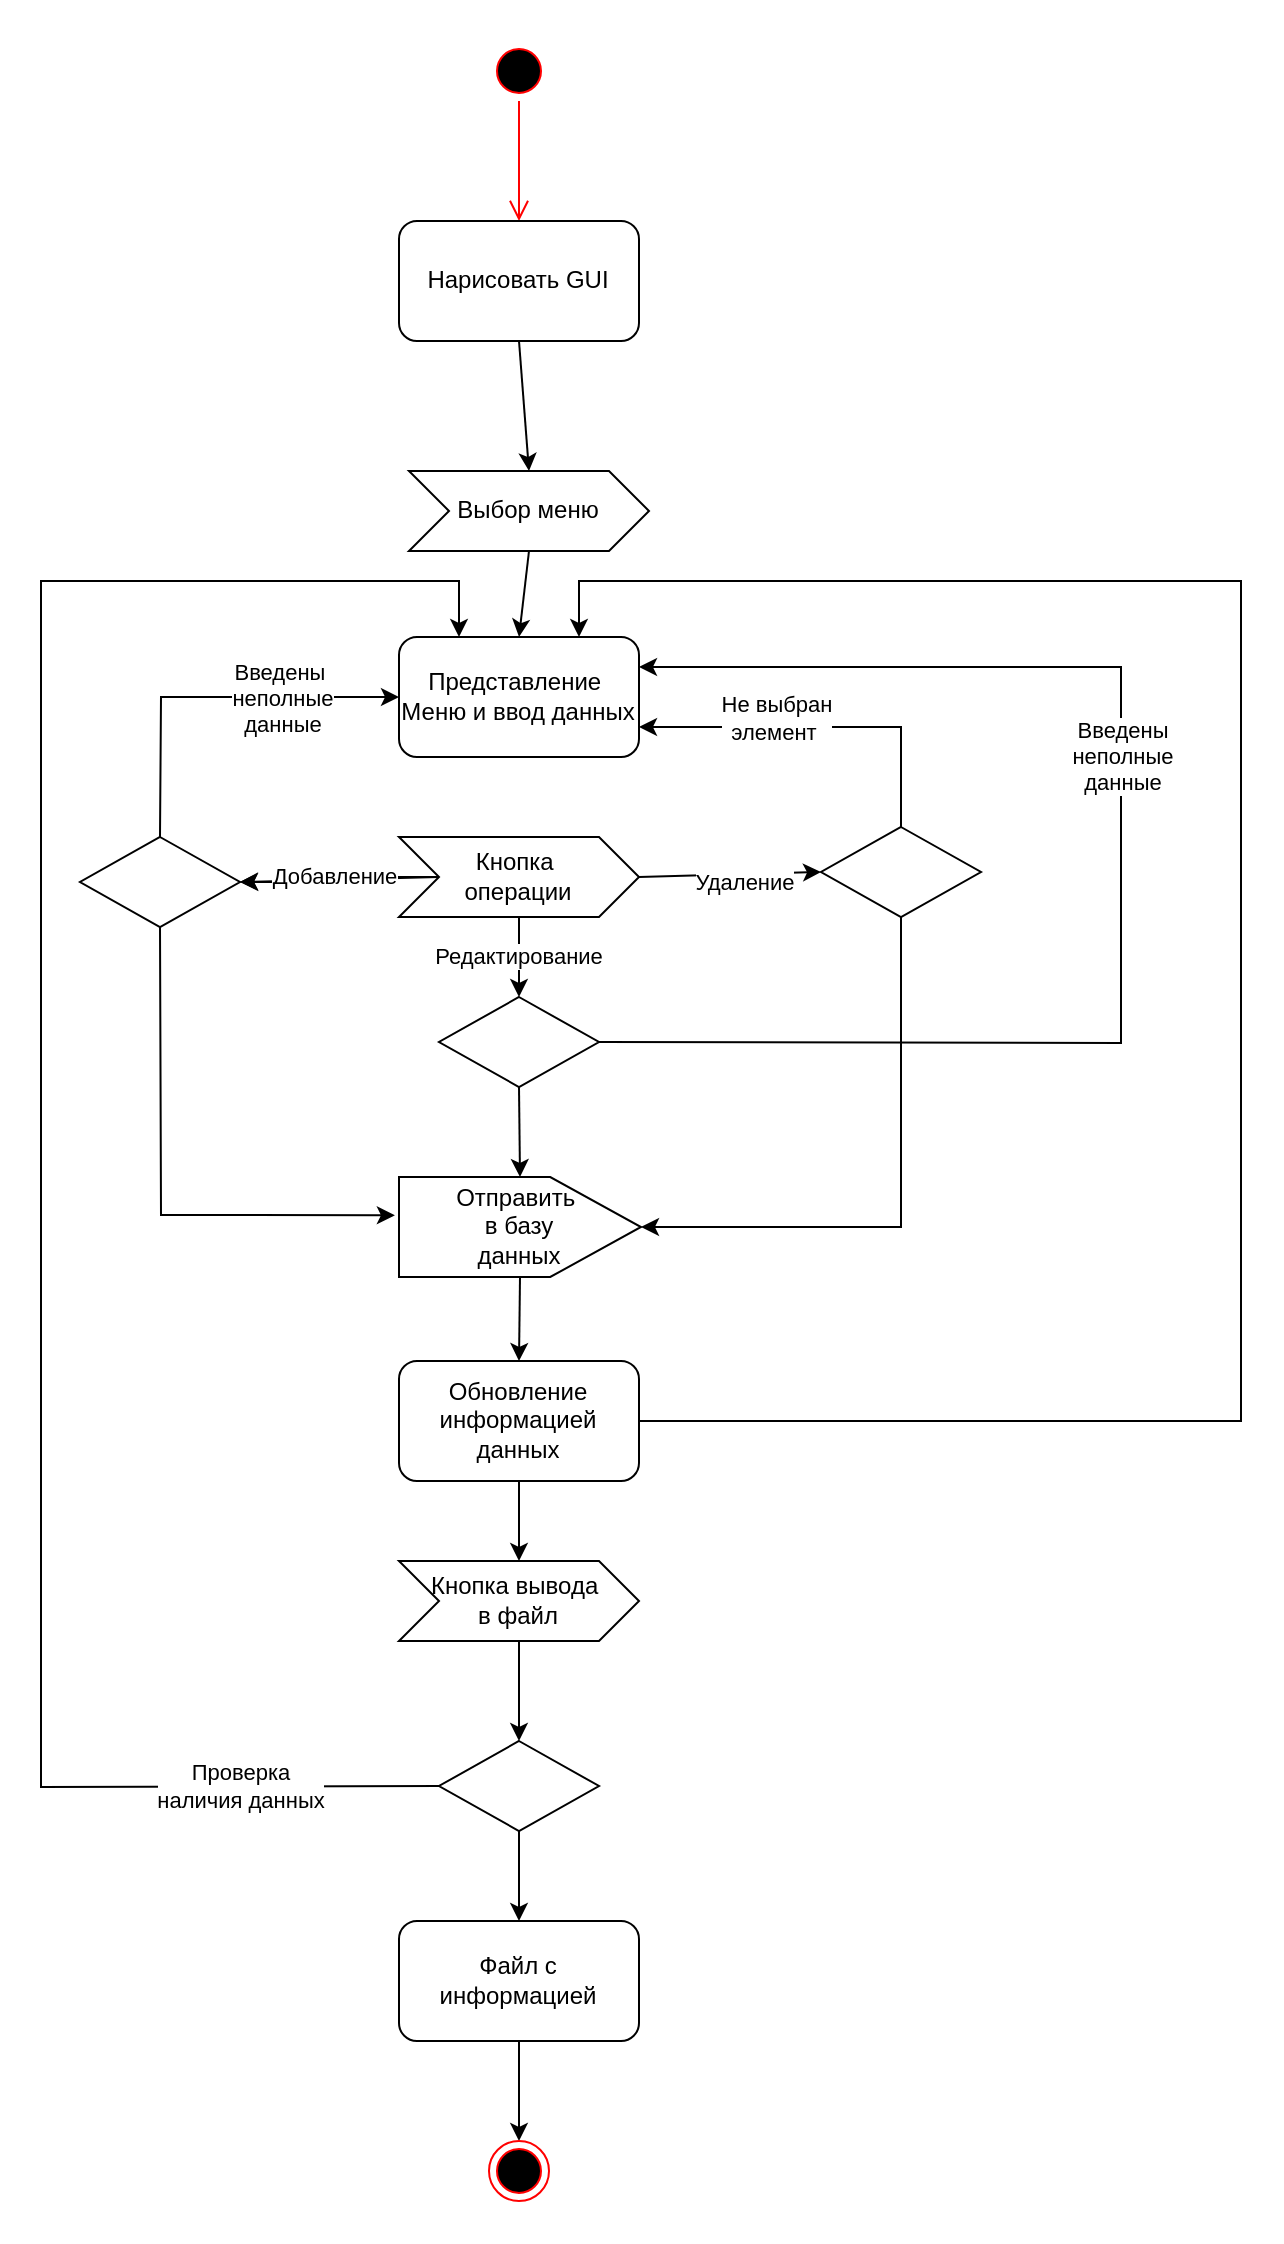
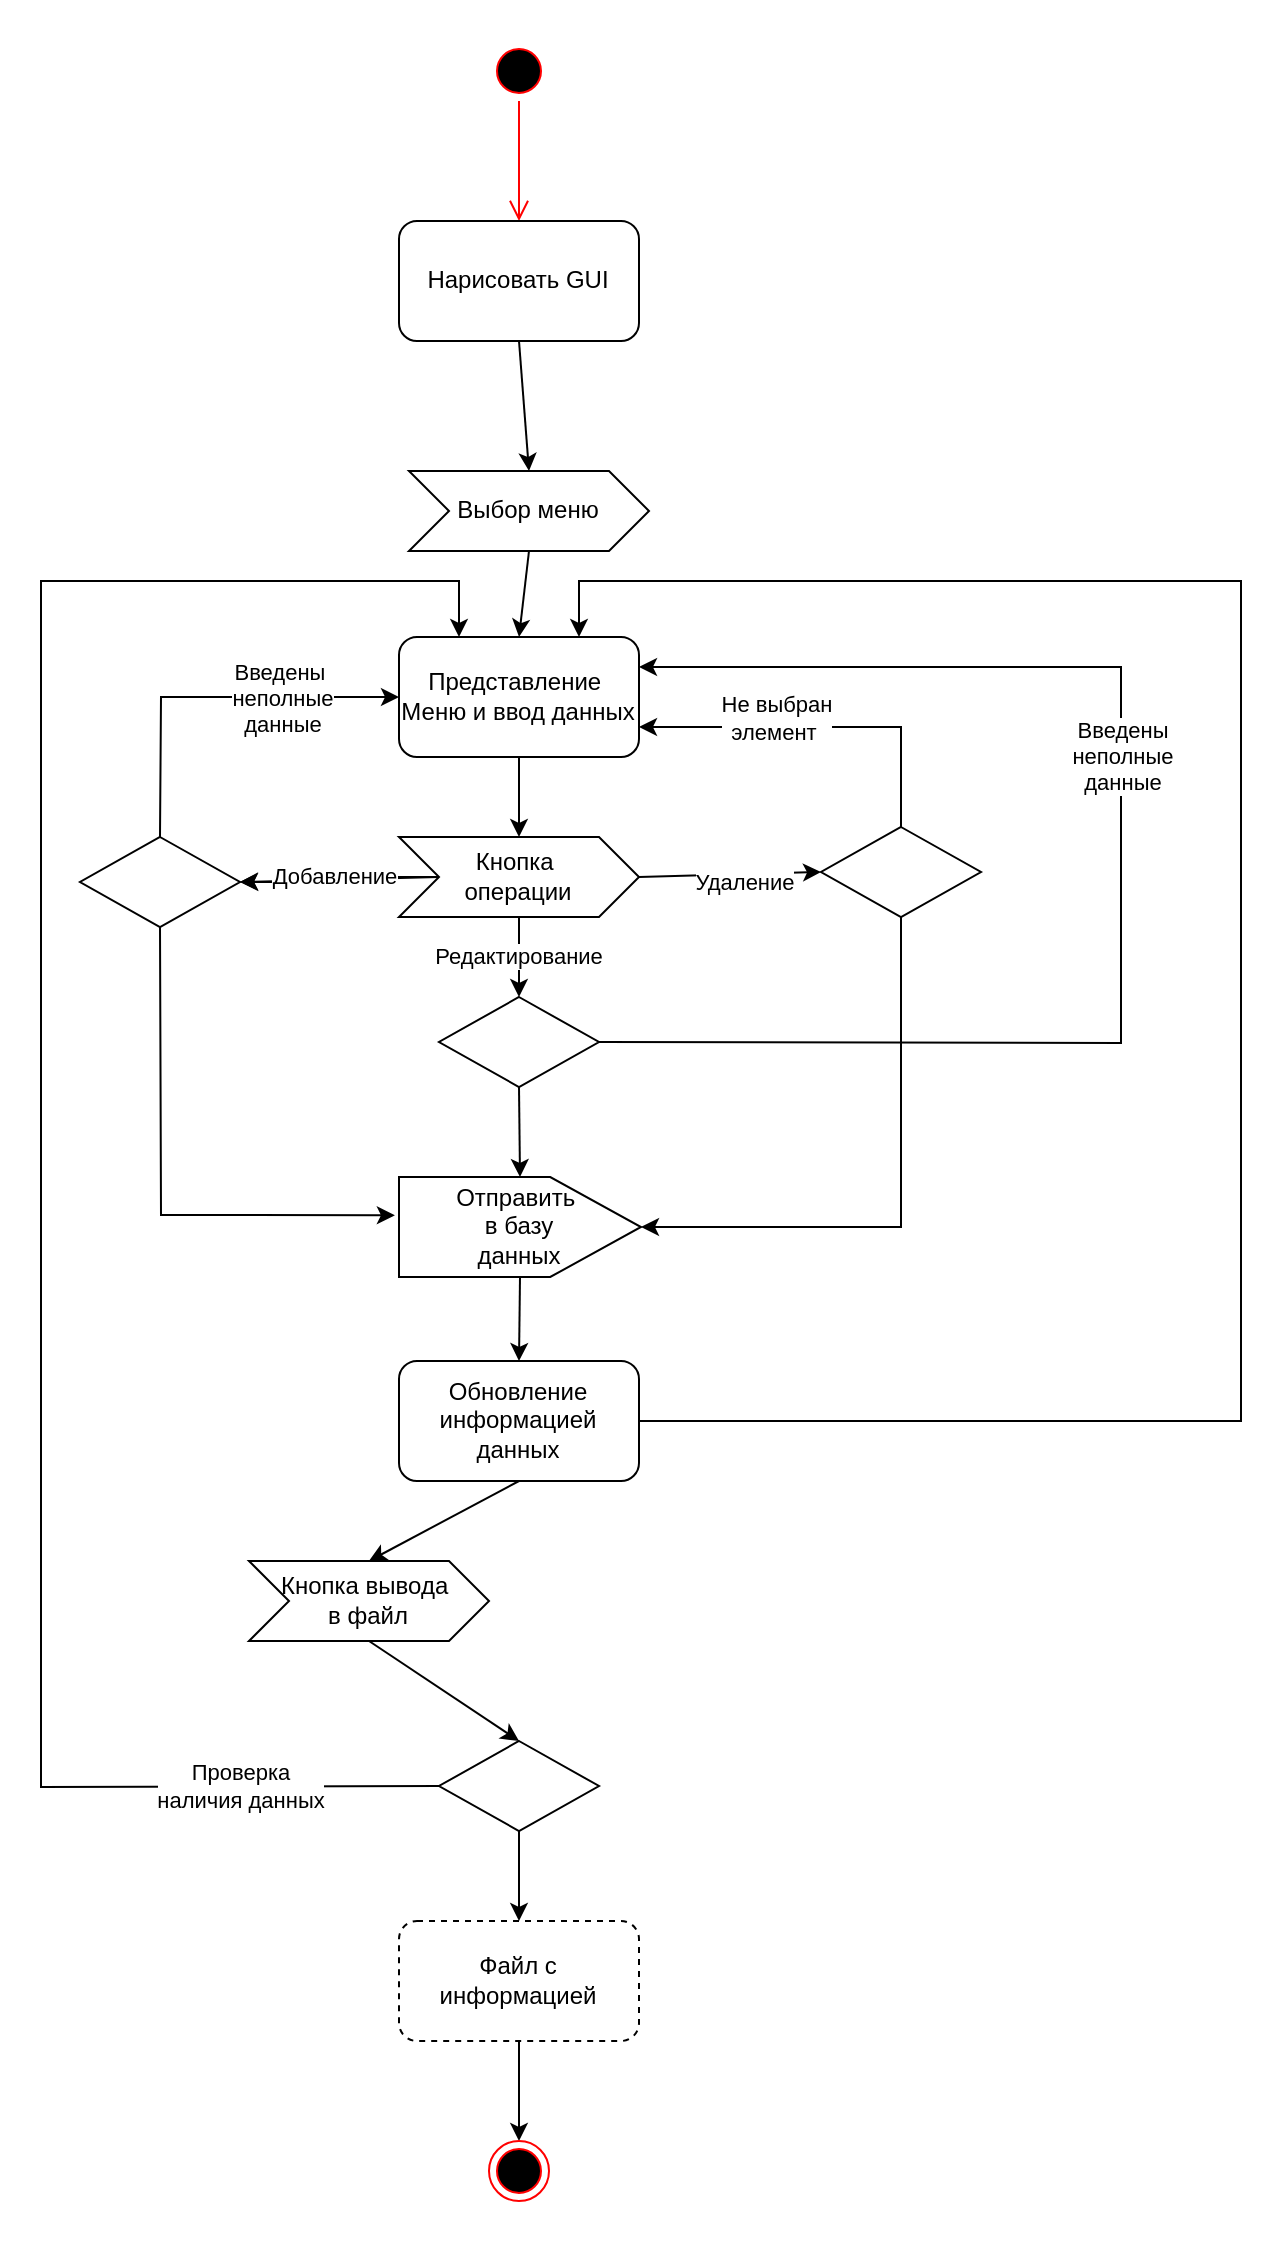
  <mxCell id="0" />
  <mxCell id="1" parent="0" />
  <mxCell id="2" value="" style="ellipse;html=1;shape=startState;fillColor=#000000;strokeColor=#ff0000;" vertex="1" parent="1"><mxGeometry x="244" y="20" width="30" height="30" as="geometry" /></mxCell>
  <mxCell id="3" value="" style="edgeStyle=orthogonalEdgeStyle;html=1;verticalAlign=bottom;endArrow=open;endSize=8;strokeColor=#ff0000;rounded=0;" edge="1" source="2" parent="1"><mxGeometry relative="1" as="geometry"><mxPoint x="259" y="110" as="targetPoint" /></mxGeometry></mxCell>
  <mxCell id="4" value="&lt;span&gt;Нарисовать GUI&lt;/span&gt;" style="rounded=1;whiteSpace=wrap;html=1;" vertex="1" parent="1"><mxGeometry x="199" y="110" width="120" height="60" as="geometry" /></mxCell>
  <mxCell id="5" value="Выбор меню" style="shape=step;perimeter=stepPerimeter;whiteSpace=wrap;html=1;fixedSize=1;" vertex="1" parent="1"><mxGeometry x="204" y="235" width="120" height="40" as="geometry" /></mxCell>
  <mxCell id="6" value="" style="endArrow=classic;html=1;rounded=0;exitX=0.5;exitY=1;exitDx=0;exitDy=0;entryX=0.5;entryY=0;entryDx=0;entryDy=0;" edge="1" parent="1" source="4" target="5"><mxGeometry width="50" height="50" relative="1" as="geometry"><mxPoint x="400" y="270" as="sourcePoint" /><mxPoint x="450" y="220" as="targetPoint" /></mxGeometry></mxCell>
  <mxCell id="7" value="" style="endArrow=classic;html=1;rounded=0;exitX=0.5;exitY=1;exitDx=0;exitDy=0;entryX=0.5;entryY=0;entryDx=0;entryDy=0;" edge="1" parent="1" source="5" target="8"><mxGeometry width="50" height="50" relative="1" as="geometry"><mxPoint x="350" y="330" as="sourcePoint" /><mxPoint x="259" y="310" as="targetPoint" /></mxGeometry></mxCell>
  <mxCell id="8" value="Представление&amp;nbsp;&lt;br&gt;Меню и ввод данных" style="rounded=1;whiteSpace=wrap;html=1;" vertex="1" parent="1"><mxGeometry x="199" y="318" width="120" height="60" as="geometry" /></mxCell>
  <mxCell id="9" value="" style="edgeStyle=orthogonalEdgeStyle;rounded=0;orthogonalLoop=1;jettySize=auto;html=1;startArrow=none;startFill=0;endArrow=classic;endFill=1;" edge="1" parent="1" source="10" target="11"><mxGeometry relative="1" as="geometry" /></mxCell>
  <mxCell id="10" value="Кнопка&amp;nbsp;&lt;br&gt;операции" style="shape=step;perimeter=stepPerimeter;whiteSpace=wrap;html=1;fixedSize=1;" vertex="1" parent="1"><mxGeometry x="199" y="418" width="120" height="40" as="geometry" /></mxCell>
  <mxCell id="11" value="" style="rhombus;whiteSpace=wrap;html=1;" vertex="1" parent="1"><mxGeometry x="39.5" y="418" width="80" height="45" as="geometry" /></mxCell>
+ <mxCell id="12" value="" style="endArrow=classic;html=1;rounded=0;exitX=0.5;exitY=1;exitDx=0;exitDy=0;entryX=0.5;entryY=0;entryDx=0;entryDy=0;" edge="1" parent="1" source="8" target="10"><mxGeometry width="50" height="50" relative="1" as="geometry"><mxPoint x="400" y="438" as="sourcePoint" /><mxPoint x="450" y="388" as="targetPoint" /></mxGeometry></mxCell>
  <mxCell id="13" value="Отправить&amp;nbsp;&lt;br&gt;в базу&lt;br&gt;данных" style="shape=offPageConnector;whiteSpace=wrap;html=1;direction=north;" vertex="1" parent="1"><mxGeometry x="199" y="588" width="121" height="50" as="geometry" /></mxCell>
  <mxCell id="14" value="" style="endArrow=classic;html=1;rounded=0;exitX=0;exitY=0.5;exitDx=0;exitDy=0;entryX=1;entryY=0.5;entryDx=0;entryDy=0;endFill=1;" edge="1" parent="1" source="10" target="11"><mxGeometry width="50" height="50" relative="1" as="geometry"><mxPoint x="250" y="548" as="sourcePoint" /><mxPoint x="300" y="498" as="targetPoint" /></mxGeometry></mxCell>
  <mxCell id="15" value="Добавление" style="edgeLabel;html=1;align=center;verticalAlign=middle;resizable=0;points=[];" vertex="1" connectable="0" parent="14"><mxGeometry x="0.231" y="-1" relative="1" as="geometry"><mxPoint x="9" y="-1" as="offset" /></mxGeometry></mxCell>
  <mxCell id="16" value="" style="endArrow=classic;html=1;rounded=0;exitX=0.5;exitY=0;exitDx=0;exitDy=0;entryX=0;entryY=0.5;entryDx=0;entryDy=0;endFill=1;" edge="1" parent="1" source="11" target="8"><mxGeometry width="50" height="50" relative="1" as="geometry"><mxPoint x="100" y="398" as="sourcePoint" /><mxPoint x="150" y="348" as="targetPoint" /><Array as="points"><mxPoint x="80" y="348" /></Array></mxGeometry></mxCell>
  <mxCell id="17" value="Введены&amp;nbsp;&lt;br&gt;неполные&lt;br&gt;данные" style="edgeLabel;html=1;align=center;verticalAlign=middle;resizable=0;points=[];" vertex="1" connectable="0" parent="16"><mxGeometry x="-0.009" y="-1" relative="1" as="geometry"><mxPoint x="37" y="-1" as="offset" /></mxGeometry></mxCell>
  <mxCell id="18" value="" style="rhombus;whiteSpace=wrap;html=1;" vertex="1" parent="1"><mxGeometry x="410" y="413" width="80" height="45" as="geometry" /></mxCell>
  <mxCell id="19" value="" style="endArrow=classic;html=1;rounded=0;exitX=0.5;exitY=0;exitDx=0;exitDy=0;entryX=1;entryY=0.75;entryDx=0;entryDy=0;endFill=1;" edge="1" parent="1" source="18" target="8"><mxGeometry width="50" height="50" relative="1" as="geometry"><mxPoint x="380" y="568" as="sourcePoint" /><mxPoint x="430" y="518" as="targetPoint" /><Array as="points"><mxPoint x="450" y="363" /><mxPoint x="360" y="363" /></Array></mxGeometry></mxCell>
  <mxCell id="20" value="Не выбран&lt;br&gt;элемент&amp;nbsp;" style="edgeLabel;html=1;align=center;verticalAlign=middle;resizable=0;points=[];" vertex="1" connectable="0" parent="19"><mxGeometry x="-0.237" relative="1" as="geometry"><mxPoint x="-44" y="-5" as="offset" /></mxGeometry></mxCell>
  <mxCell id="21" value="" style="endArrow=classic;html=1;rounded=0;exitX=1;exitY=0.5;exitDx=0;exitDy=0;entryX=0;entryY=0.5;entryDx=0;entryDy=0;startArrow=none;startFill=0;endFill=1;" edge="1" parent="1" source="10" target="18"><mxGeometry width="50" height="50" relative="1" as="geometry"><mxPoint x="320" y="548" as="sourcePoint" /><mxPoint x="370" y="498" as="targetPoint" /></mxGeometry></mxCell>
  <mxCell id="22" value="Удаление" style="edgeLabel;html=1;align=center;verticalAlign=middle;resizable=0;points=[];" vertex="1" connectable="0" parent="21"><mxGeometry x="-0.35" y="-3" relative="1" as="geometry"><mxPoint x="22" as="offset" /></mxGeometry></mxCell>
  <mxCell id="23" value="" style="rhombus;whiteSpace=wrap;html=1;" vertex="1" parent="1"><mxGeometry x="219" y="498" width="80" height="45" as="geometry" /></mxCell>
- <mxCell id="24" value="Кнопка вывода&amp;nbsp;&lt;br&gt;в файл" style="shape=step;perimeter=stepPerimeter;whiteSpace=wrap;html=1;fixedSize=1;" vertex="1" parent="1"><mxGeometry x="199" y="780" width="120" height="40" as="geometry" /></mxCell>
+ <mxCell id="24" value="Кнопка вывода&amp;nbsp;&lt;br&gt;в файл" style="shape=step;perimeter=stepPerimeter;whiteSpace=wrap;html=1;fixedSize=1;" vertex="1" parent="1"><mxGeometry x="124" y="780" width="120" height="40" as="geometry" /></mxCell>
  <mxCell id="25" value="Редактирование" style="endArrow=none;html=1;rounded=0;entryX=0.5;entryY=1;entryDx=0;entryDy=0;exitX=0.5;exitY=0;exitDx=0;exitDy=0;endFill=0;startArrow=classic;startFill=1;" edge="1" parent="1" source="23" target="10"><mxGeometry width="50" height="50" relative="1" as="geometry"><mxPoint x="340" y="548" as="sourcePoint" /><mxPoint x="390" y="498" as="targetPoint" /></mxGeometry></mxCell>
  <mxCell id="26" value="" style="endArrow=classic;html=1;rounded=0;exitX=1;exitY=0.5;exitDx=0;exitDy=0;entryX=1;entryY=0.25;entryDx=0;entryDy=0;startArrow=none;startFill=0;endFill=1;" edge="1" parent="1" source="23" target="8"><mxGeometry width="50" height="50" relative="1" as="geometry"><mxPoint x="430" y="588" as="sourcePoint" /><mxPoint x="480" y="538" as="targetPoint" /><Array as="points"><mxPoint x="560" y="521" /><mxPoint x="560" y="333" /></Array></mxGeometry></mxCell>
  <mxCell id="27" value="Введены&lt;br&gt;неполные&lt;br&gt;данные" style="edgeLabel;html=1;align=center;verticalAlign=middle;resizable=0;points=[];" vertex="1" connectable="0" parent="26"><mxGeometry x="0.175" relative="1" as="geometry"><mxPoint as="offset" /></mxGeometry></mxCell>
  <mxCell id="28" value="" style="endArrow=none;html=1;rounded=0;entryX=0.5;entryY=1;entryDx=0;entryDy=0;exitX=0.617;exitY=-0.017;exitDx=0;exitDy=0;exitPerimeter=0;startArrow=classic;startFill=1;" edge="1" parent="1" source="13" target="11"><mxGeometry width="50" height="50" relative="1" as="geometry"><mxPoint x="60" y="598" as="sourcePoint" /><mxPoint x="110" y="548" as="targetPoint" /><Array as="points"><mxPoint x="80" y="607" /></Array></mxGeometry></mxCell>
  <mxCell id="29" value="" style="endArrow=classic;html=1;rounded=0;exitX=0.5;exitY=1;exitDx=0;exitDy=0;entryX=1;entryY=0.5;entryDx=0;entryDy=0;" edge="1" parent="1" source="23" target="13"><mxGeometry width="50" height="50" relative="1" as="geometry"><mxPoint x="370" y="618" as="sourcePoint" /><mxPoint x="420" y="568" as="targetPoint" /></mxGeometry></mxCell>
  <mxCell id="30" value="" style="endArrow=classic;html=1;rounded=0;exitX=0.5;exitY=1;exitDx=0;exitDy=0;entryX=0.5;entryY=1;entryDx=0;entryDy=0;" edge="1" parent="1" source="18" target="13"><mxGeometry width="50" height="50" relative="1" as="geometry"><mxPoint x="540" y="638" as="sourcePoint" /><mxPoint x="590" y="588" as="targetPoint" /><Array as="points"><mxPoint x="450" y="613" /></Array></mxGeometry></mxCell>
  <mxCell id="31" value="Обновление информацией&lt;br&gt;данных" style="rounded=1;whiteSpace=wrap;html=1;" vertex="1" parent="1"><mxGeometry x="199" y="680" width="120" height="60" as="geometry" /></mxCell>
  <mxCell id="32" value="" style="endArrow=classic;html=1;rounded=0;exitX=0;exitY=0.5;exitDx=0;exitDy=0;entryX=0.5;entryY=0;entryDx=0;entryDy=0;" edge="1" parent="1" source="13" target="31"><mxGeometry width="50" height="50" relative="1" as="geometry"><mxPoint x="380" y="730" as="sourcePoint" /><mxPoint x="430" y="680" as="targetPoint" /></mxGeometry></mxCell>
  <mxCell id="33" value="" style="endArrow=classic;html=1;rounded=0;exitX=1;exitY=0.5;exitDx=0;exitDy=0;entryX=0.75;entryY=0;entryDx=0;entryDy=0;" edge="1" parent="1" source="31" target="8"><mxGeometry width="50" height="50" relative="1" as="geometry"><mxPoint x="490" y="710" as="sourcePoint" /><mxPoint x="540" y="660" as="targetPoint" /><Array as="points"><mxPoint x="620" y="710" /><mxPoint x="620" y="290" /><mxPoint x="289" y="290" /></Array></mxGeometry></mxCell>
  <mxCell id="34" value="" style="endArrow=classic;html=1;rounded=0;exitX=0.5;exitY=1;exitDx=0;exitDy=0;entryX=0.5;entryY=0;entryDx=0;entryDy=0;" edge="1" parent="1" source="31" target="24"><mxGeometry width="50" height="50" relative="1" as="geometry"><mxPoint x="360" y="810" as="sourcePoint" /><mxPoint x="410" y="760" as="targetPoint" /></mxGeometry></mxCell>
  <mxCell id="35" value="" style="edgeStyle=orthogonalEdgeStyle;rounded=0;orthogonalLoop=1;jettySize=auto;html=1;startArrow=none;startFill=0;endArrow=classic;endFill=1;" edge="1" parent="1" source="36" target="41"><mxGeometry relative="1" as="geometry" /></mxCell>
  <mxCell id="36" value="" style="rhombus;whiteSpace=wrap;html=1;" vertex="1" parent="1"><mxGeometry x="219" y="870" width="80" height="45" as="geometry" /></mxCell>
  <mxCell id="37" value="" style="endArrow=classic;html=1;rounded=0;exitX=0.5;exitY=1;exitDx=0;exitDy=0;entryX=0.5;entryY=0;entryDx=0;entryDy=0;" edge="1" parent="1" source="24" target="36"><mxGeometry width="50" height="50" relative="1" as="geometry"><mxPoint x="270" y="1000" as="sourcePoint" /><mxPoint x="320" y="950" as="targetPoint" /></mxGeometry></mxCell>
  <mxCell id="38" value="" style="endArrow=classic;html=1;rounded=0;exitX=0;exitY=0.5;exitDx=0;exitDy=0;entryX=0.25;entryY=0;entryDx=0;entryDy=0;" edge="1" parent="1" source="36" target="8"><mxGeometry width="50" height="50" relative="1" as="geometry"><mxPoint x="110" y="870" as="sourcePoint" /><mxPoint x="160" y="820" as="targetPoint" /><Array as="points"><mxPoint x="20" y="893" /><mxPoint x="20" y="290" /><mxPoint x="229" y="290" /></Array></mxGeometry></mxCell>
  <mxCell id="39" value="Проверка &lt;br&gt;наличия данных" style="edgeLabel;html=1;align=center;verticalAlign=middle;resizable=0;points=[];" vertex="1" connectable="0" parent="38"><mxGeometry x="-0.719" y="1" relative="1" as="geometry"><mxPoint x="46" y="-1" as="offset" /></mxGeometry></mxCell>
  <mxCell id="40" value="" style="edgeStyle=orthogonalEdgeStyle;rounded=0;orthogonalLoop=1;jettySize=auto;html=1;startArrow=none;startFill=0;endArrow=classic;endFill=1;" edge="1" parent="1" source="41" target="42"><mxGeometry relative="1" as="geometry" /></mxCell>
- <mxCell id="41" value="Файл с информацией" style="rounded=1;whiteSpace=wrap;html=1;" vertex="1" parent="1"><mxGeometry x="199" y="960" width="120" height="60" as="geometry" /></mxCell>
+ <mxCell id="41" value="Файл с информацией" style="rounded=1;whiteSpace=wrap;html=1;dashed=1;" vertex="1" parent="1"><mxGeometry x="199" y="960" width="120" height="60" as="geometry" /></mxCell>
  <mxCell id="42" value="" style="ellipse;html=1;shape=endState;fillColor=#000000;strokeColor=#ff0000;" vertex="1" parent="1"><mxGeometry x="244" y="1070" width="30" height="30" as="geometry" /></mxCell>
